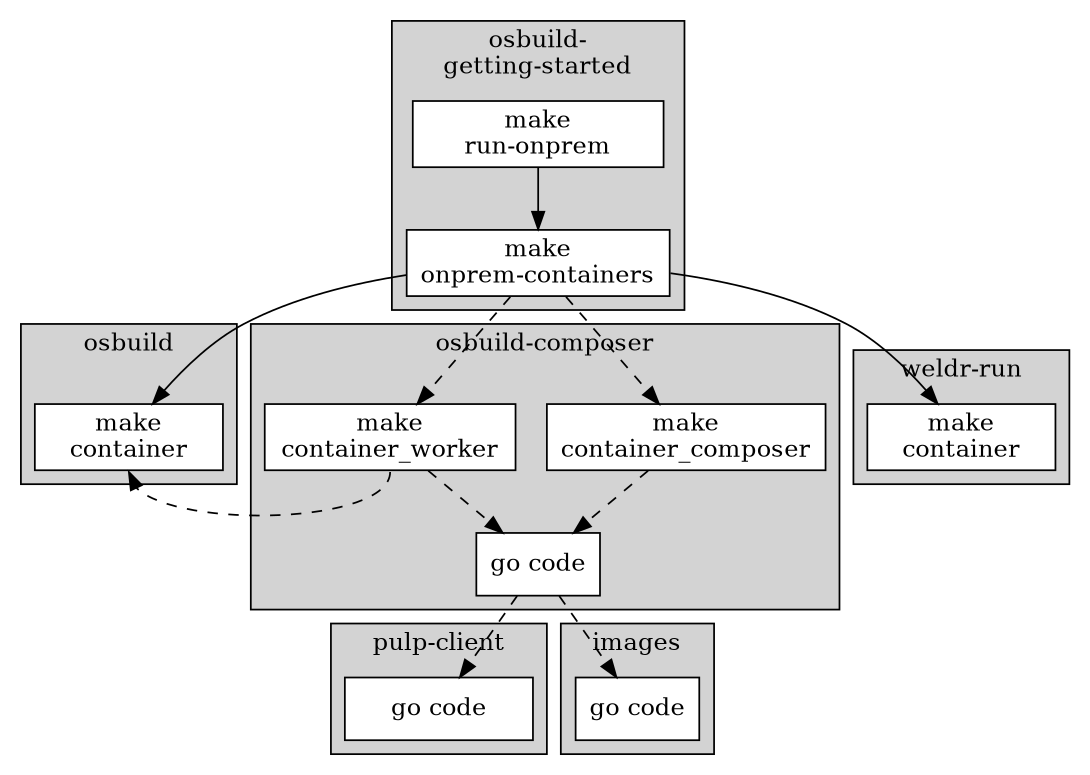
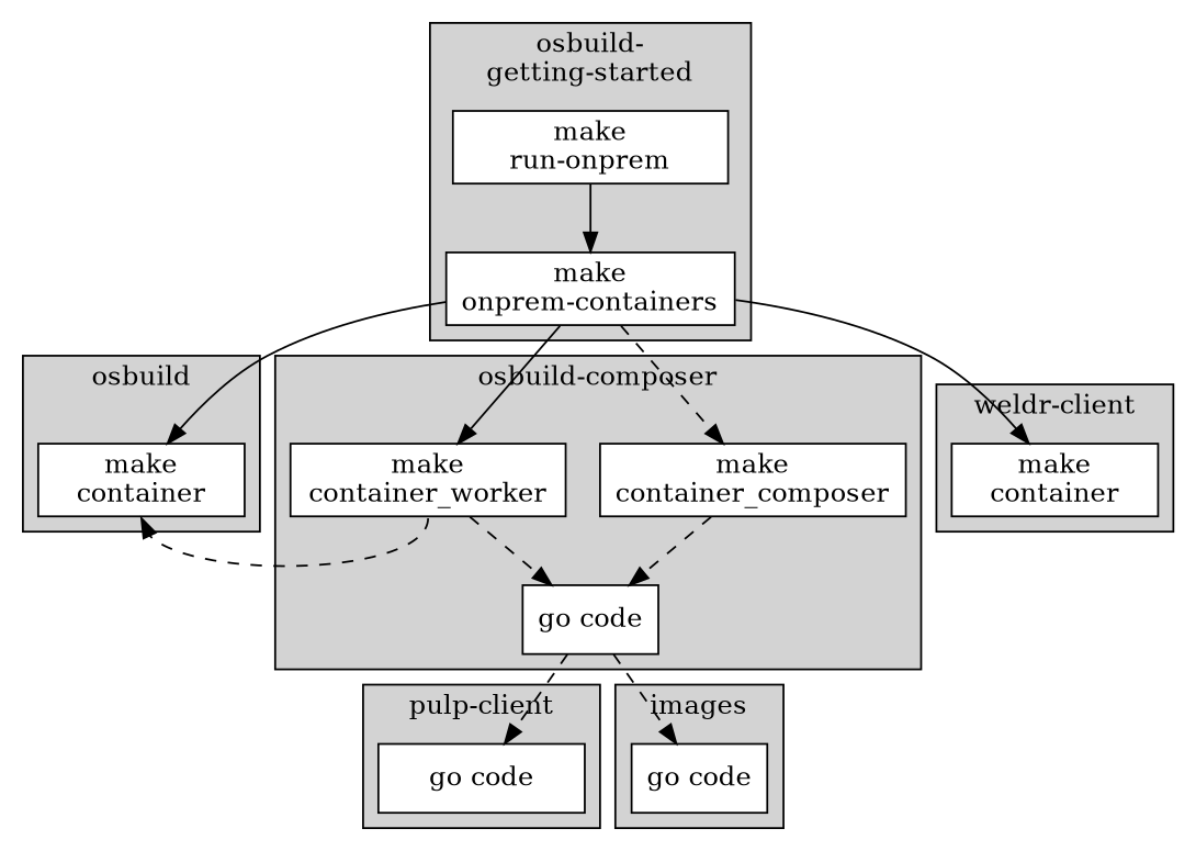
  digraph {
    newrank=true
    node [fillcolor=white shape=box style=filled]
    edge [style=dashed]
    n1 [label="make\ncontainer" width=1.5]
    n2 [label="make\ncontainer_composer" width=2]
    n3 [label="make\ncontainer_worker" width=2]
    n4 [label="make\ncontainer" width=1.5]
    n5 [label="go code" width=1.5]
    n6 [label="go code"]
    n7 [label="make\nonprem-containers" width=2]
    n8 [label="make\nrun-onprem" width=2]
    n9 [label="go code"]
    subgraph sub_1 {
      rank=same
      n1
      n2
      n3
      n4
    }
    subgraph sub_2 {
      rank=same
      n5
      n6
    }
    subgraph cluster_3 {
      fillcolor=lightgrey
      label="osbuild-\ngetting-started"
      style=filled
      n7
      n8
    }
    subgraph cluster_4 {
      fillcolor=lightgrey
      label="osbuild\n&nbsp;"
      style=filled
      n1
    }
    subgraph cluster_5 {
      fillcolor=lightgrey
      label="osbuild-composer\n&nbsp;"
      style=filled
      n2
      n3
      n9
    }
    subgraph cluster_6 {
      fillcolor=lightgrey
-     label="weldr-run"
+     label="weldr-client"
      style=filled
      n4
    }
    subgraph cluster_7 {
      fillcolor=lightgrey
      label="pulp-client"
      style=filled
      n5
    }
    subgraph cluster_8 {
      fillcolor=lightgrey
      label=images
      style=filled
      n6
    }
    n2 -> n9
    n3 -> n1 [headport=s tailport=s]
    n3 -> n9
    n7 -> n1 [style=""]
    n7 -> n2
-   n7 -> n3
+   n7 -> n3 [style=""]
    n7 -> n4 [style=""]
    n8 -> n7 [style=""]
    n9 -> n5
    n9 -> n6
  }
